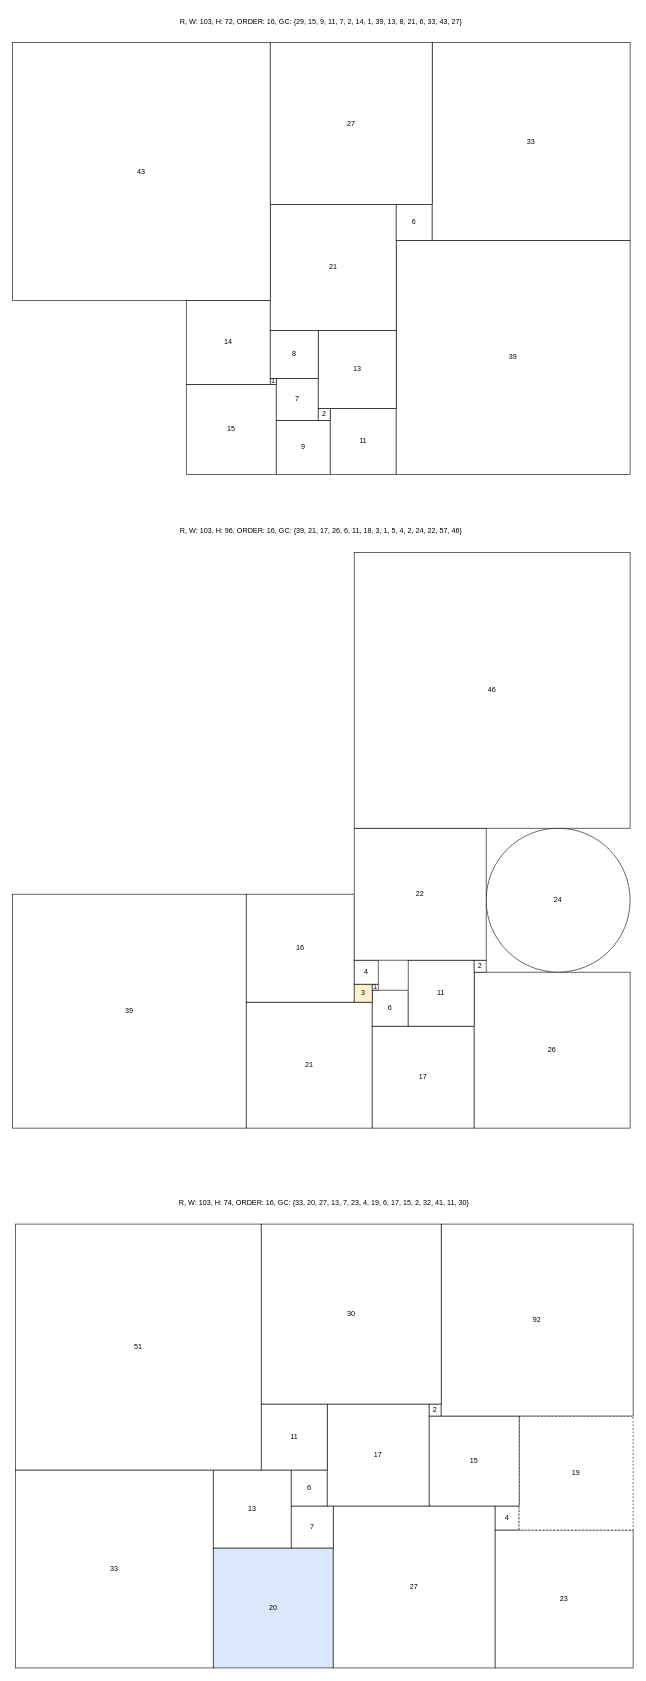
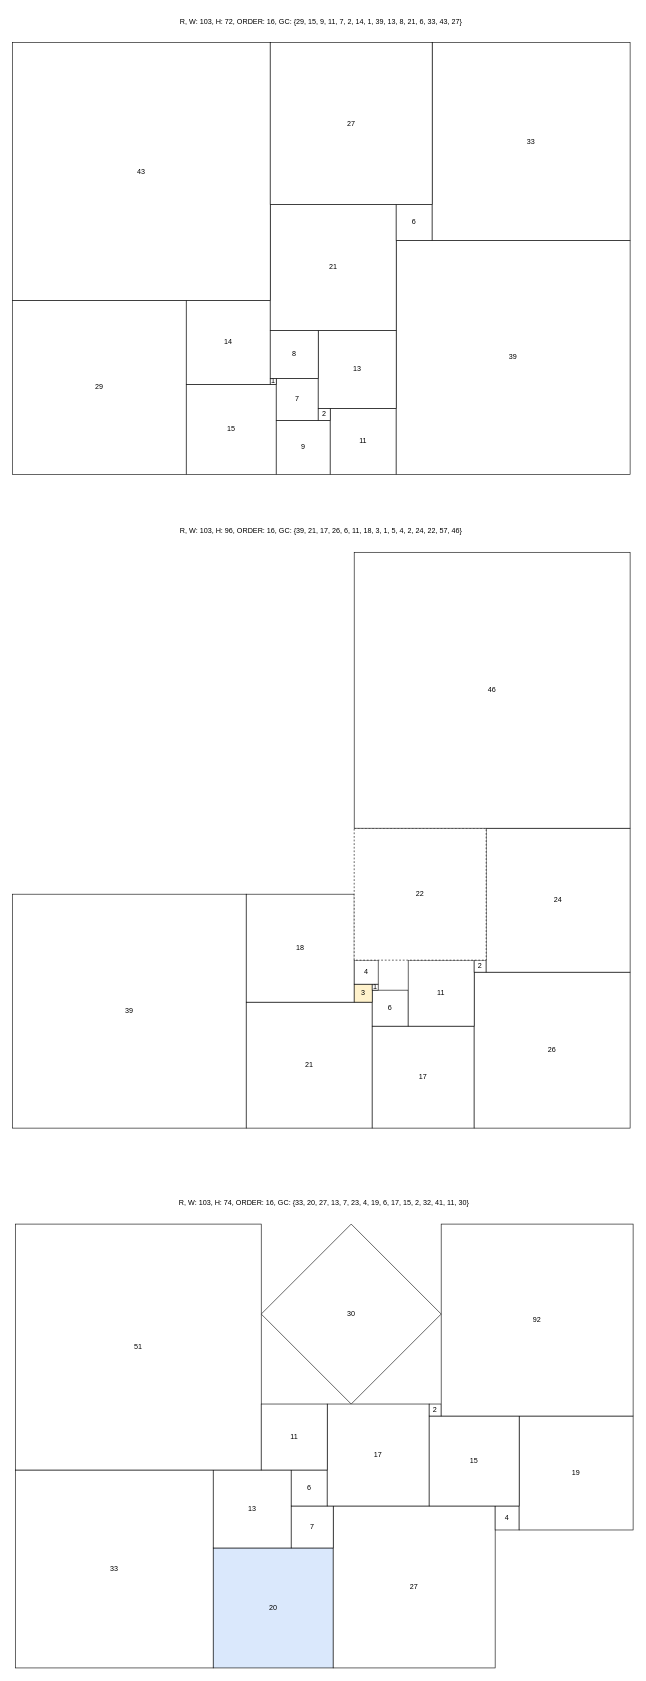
  <mxCell id="0" />
  <mxCell id="1" parent="0" />
  <mxCell id="2" value="R, W: 103, H: 72, ORDER: 16, GC: {29, 15, 9, 11, 7, 2, 14, 1, 39, 13, 8, 21, 6, 33, 43, 27} " style="text;html=1;strokeColor=none;fillColor=none;align=center;verticalAlign=middle;whiteSpace=wrap;rounded=0;" parent="1" vertex="1"><mxGeometry x="20" width="1030" height="30" as="geometry" y="20" /></mxCell>
  <mxCell id="3" value="R, W: 103, H: 96, ORDER: 16, GC: {39, 21, 17, 26, 6, 11, 18, 3, 1, 5, 4, 2, 24, 22, 57, 46} " style="text;html=1;strokeColor=none;fillColor=none;align=center;verticalAlign=middle;whiteSpace=wrap;rounded=0;" parent="1" vertex="1"><mxGeometry x="20" y="870" width="1030" height="30" as="geometry" /></mxCell>
  <mxCell id="4" value="R, W: 103, H: 74, ORDER: 16, GC: {33, 20, 27, 13, 7, 23, 4, 19, 6, 17, 15, 2, 32, 41, 11, 30} " style="text;html=1;strokeColor=none;fillColor=none;align=center;verticalAlign=middle;whiteSpace=wrap;rounded=0;" parent="1" vertex="1"><mxGeometry x="25" y="1990" width="1030" height="30" as="geometry" /></mxCell>
  <mxCell id="5" value="" style="group;flipV=1;" vertex="1" connectable="0" parent="1"><mxGeometry x="20" y="70" width="1030" height="720" as="geometry" /></mxCell>
+ <mxCell id="6" value="29" style="rounded=0;whiteSpace=wrap;html=1;" parent="5" vertex="1"><mxGeometry y="430" width="290" height="290" as="geometry" /></mxCell>
  <mxCell id="7" value="15" style="rounded=0;whiteSpace=wrap;html=1;" parent="5" vertex="1"><mxGeometry x="290" y="570" width="150" height="150" as="geometry" /></mxCell>
  <mxCell id="8" value="9" style="rounded=0;whiteSpace=wrap;html=1;" parent="5" vertex="1"><mxGeometry x="440" y="630" width="90" height="90" as="geometry" /></mxCell>
  <mxCell id="9" value="11" style="rounded=0;whiteSpace=wrap;html=1;" parent="5" vertex="1"><mxGeometry x="530" y="610" width="110" height="110" as="geometry" /></mxCell>
  <mxCell id="10" value="7" style="rounded=0;whiteSpace=wrap;html=1;" parent="5" vertex="1"><mxGeometry x="440" y="560" width="70" height="70" as="geometry" /></mxCell>
  <mxCell id="11" value="2" style="rounded=0;whiteSpace=wrap;html=1;" parent="5" vertex="1"><mxGeometry x="510" y="610" width="20" height="20" as="geometry" /></mxCell>
  <mxCell id="12" value="14" style="rounded=0;whiteSpace=wrap;html=1;" parent="5" vertex="1"><mxGeometry x="290" y="430" width="140" height="140" as="geometry" /></mxCell>
  <mxCell id="13" value="1" style="rounded=0;whiteSpace=wrap;html=1;" parent="5" vertex="1"><mxGeometry x="430" y="560" width="10" height="10" as="geometry" /></mxCell>
  <mxCell id="14" value="39" style="rounded=0;whiteSpace=wrap;html=1;" parent="5" vertex="1"><mxGeometry x="640" y="330" width="390" height="390" as="geometry" /></mxCell>
  <mxCell id="15" value="13" style="rounded=0;whiteSpace=wrap;html=1;" parent="5" vertex="1"><mxGeometry x="510" y="480" width="130" height="130" as="geometry" /></mxCell>
  <mxCell id="16" value="8" style="rounded=0;whiteSpace=wrap;html=1;" parent="5" vertex="1"><mxGeometry x="430" y="480" width="80" height="80" as="geometry" /></mxCell>
  <mxCell id="17" value="21" style="rounded=0;whiteSpace=wrap;html=1;" parent="5" vertex="1"><mxGeometry x="430" y="270" width="210" height="210" as="geometry" /></mxCell>
  <mxCell id="18" value="6" style="rounded=0;whiteSpace=wrap;html=1;" parent="5" vertex="1"><mxGeometry x="640" y="270" width="60" height="60" as="geometry" /></mxCell>
  <mxCell id="19" value="33" style="rounded=0;whiteSpace=wrap;html=1;" parent="5" vertex="1"><mxGeometry x="700" width="330" height="330" as="geometry" /></mxCell>
  <mxCell id="20" value="43" style="rounded=0;whiteSpace=wrap;html=1;" parent="5" vertex="1"><mxGeometry width="430" height="430" as="geometry" /></mxCell>
  <mxCell id="21" value="27" style="rounded=0;whiteSpace=wrap;html=1;" parent="5" vertex="1"><mxGeometry x="430" width="270" height="270" as="geometry" /></mxCell>
  <mxCell id="22" value="" style="group;flipV=1;" vertex="1" connectable="0" parent="1"><mxGeometry x="20" y="920" width="1030" height="960" as="geometry" /></mxCell>
  <mxCell id="23" value="39" style="rounded=0;whiteSpace=wrap;html=1;" parent="22" vertex="1"><mxGeometry y="570" width="390" height="390" as="geometry" /></mxCell>
  <mxCell id="24" value="21" style="rounded=0;whiteSpace=wrap;html=1;" parent="22" vertex="1"><mxGeometry x="390" y="750" width="210" height="210" as="geometry" /></mxCell>
  <mxCell id="25" value="17" style="rounded=0;whiteSpace=wrap;html=1;" parent="22" vertex="1"><mxGeometry x="600" y="790" width="170" height="170" as="geometry" /></mxCell>
  <mxCell id="26" value="26" style="rounded=0;whiteSpace=wrap;html=1;" parent="22" vertex="1"><mxGeometry x="770" y="700" width="260" height="260" as="geometry" /></mxCell>
  <mxCell id="27" value="6" style="rounded=0;whiteSpace=wrap;html=1;" parent="22" vertex="1"><mxGeometry x="600" y="730" width="60" height="60" as="geometry" /></mxCell>
  <mxCell id="28" value="11" style="rounded=0;whiteSpace=wrap;html=1;" parent="22" vertex="1"><mxGeometry x="660" y="680" width="110" height="110" as="geometry" /></mxCell>
- <mxCell id="29" value="16" style="rounded=0;whiteSpace=wrap;html=1;" parent="22" vertex="1"><mxGeometry x="390" y="570" width="180" height="180" as="geometry" /></mxCell>
+ <mxCell id="29" value="18" style="rounded=0;whiteSpace=wrap;html=1;" parent="22" vertex="1"><mxGeometry x="390" y="570" width="180" height="180" as="geometry" /></mxCell>
  <mxCell id="30" value="3" style="rounded=0;whiteSpace=wrap;html=1;fillColor=#fff2cc;" parent="22" vertex="1"><mxGeometry x="570" y="720" width="30" height="30" as="geometry" /></mxCell>
  <mxCell id="31" value="1" style="rounded=0;whiteSpace=wrap;html=1;" parent="22" vertex="1"><mxGeometry x="600" y="720" width="10" height="10" as="geometry" /></mxCell>
  <mxCell id="32" value="4" style="rounded=0;whiteSpace=wrap;html=1;" parent="22" vertex="1"><mxGeometry x="570" y="680" width="40" height="40" as="geometry" /></mxCell>
  <mxCell id="33" value="2" style="rounded=0;whiteSpace=wrap;html=1;" parent="22" vertex="1"><mxGeometry x="770" y="680" width="20" height="20" as="geometry" /></mxCell>
- <mxCell id="34" value="24" style="ellipse;whiteSpace=wrap;html=1;" parent="22" vertex="1"><mxGeometry x="790" y="460" width="240" height="240" as="geometry" /></mxCell>
- <mxCell id="35" value="22" style="rounded=0;whiteSpace=wrap;html=1;" parent="22" vertex="1"><mxGeometry x="570" y="460" width="220" height="220" as="geometry" /></mxCell>
+ <mxCell id="34" value="24" style="rounded=0;whiteSpace=wrap;html=1;" parent="22" vertex="1"><mxGeometry x="790" y="460" width="240" height="240" as="geometry" /></mxCell>
+ <mxCell id="35" value="22" style="rounded=0;whiteSpace=wrap;html=1;dashed=1;" parent="22" vertex="1"><mxGeometry x="570" y="460" width="220" height="220" as="geometry" /></mxCell>
  <mxCell id="36" value="46" style="rounded=0;whiteSpace=wrap;html=1;" parent="22" vertex="1"><mxGeometry x="570" width="460" height="460" as="geometry" /></mxCell>
  <mxCell id="37" value="" style="group;flipV=1;" vertex="1" connectable="0" parent="1"><mxGeometry x="25" y="2040" width="1030" height="740" as="geometry" /></mxCell>
  <mxCell id="38" value="33" style="rounded=0;whiteSpace=wrap;html=1;" parent="37" vertex="1"><mxGeometry y="410" width="330" height="330" as="geometry" /></mxCell>
  <mxCell id="39" value="20" style="rounded=0;whiteSpace=wrap;html=1;fillColor=#dae8fc;" parent="37" vertex="1"><mxGeometry x="330" y="540" width="200" height="200" as="geometry" /></mxCell>
  <mxCell id="40" value="27" style="rounded=0;whiteSpace=wrap;html=1;" parent="37" vertex="1"><mxGeometry x="530" y="470" width="270" height="270" as="geometry" /></mxCell>
  <mxCell id="41" value="13" style="rounded=0;whiteSpace=wrap;html=1;" parent="37" vertex="1"><mxGeometry x="330" y="410" width="130" height="130" as="geometry" /></mxCell>
  <mxCell id="42" value="7" style="rounded=0;whiteSpace=wrap;html=1;" parent="37" vertex="1"><mxGeometry x="460" y="470" width="70" height="70" as="geometry" /></mxCell>
- <mxCell id="43" value="23" style="rounded=0;whiteSpace=wrap;html=1;" parent="37" vertex="1"><mxGeometry x="800" y="510" width="230" height="230" as="geometry" /></mxCell>
  <mxCell id="44" value="4" style="rounded=0;whiteSpace=wrap;html=1;" parent="37" vertex="1"><mxGeometry x="800" y="470" width="40" height="40" as="geometry" /></mxCell>
- <mxCell id="45" value="19" style="rounded=0;whiteSpace=wrap;html=1;dashed=1;" parent="37" vertex="1"><mxGeometry x="840" y="320" width="190" height="190" as="geometry" /></mxCell>
+ <mxCell id="45" value="19" style="rounded=0;whiteSpace=wrap;html=1;" parent="37" vertex="1"><mxGeometry x="840" y="320" width="190" height="190" as="geometry" /></mxCell>
  <mxCell id="46" value="6" style="rounded=0;whiteSpace=wrap;html=1;" parent="37" vertex="1"><mxGeometry x="460" y="410" width="60" height="60" as="geometry" /></mxCell>
  <mxCell id="47" value="17" style="rounded=0;whiteSpace=wrap;html=1;" parent="37" vertex="1"><mxGeometry x="520" y="300" width="170" height="170" as="geometry" /></mxCell>
  <mxCell id="48" value="15" style="rounded=0;whiteSpace=wrap;html=1;" parent="37" vertex="1"><mxGeometry x="690" y="320" width="150" height="150" as="geometry" /></mxCell>
  <mxCell id="49" value="2" style="rounded=0;whiteSpace=wrap;html=1;" parent="37" vertex="1"><mxGeometry x="690" y="300" width="20" height="20" as="geometry" /></mxCell>
  <mxCell id="50" value="92" style="rounded=0;whiteSpace=wrap;html=1;" parent="37" vertex="1"><mxGeometry x="710" width="320" height="320" as="geometry" /></mxCell>
  <mxCell id="51" value="51" style="rounded=0;whiteSpace=wrap;html=1;" parent="37" vertex="1"><mxGeometry width="410" height="410" as="geometry" /></mxCell>
  <mxCell id="52" value="11" style="rounded=0;whiteSpace=wrap;html=1;" parent="37" vertex="1"><mxGeometry x="410" y="300" width="110" height="110" as="geometry" /></mxCell>
- <mxCell id="53" value="30" style="rounded=0;whiteSpace=wrap;html=1;" parent="37" vertex="1"><mxGeometry x="410" width="300" height="300" as="geometry" /></mxCell>
+ <mxCell id="53" value="30" style="rhombus;whiteSpace=wrap;html=1;" parent="37" vertex="1"><mxGeometry x="410" width="300" height="300" as="geometry" /></mxCell>
